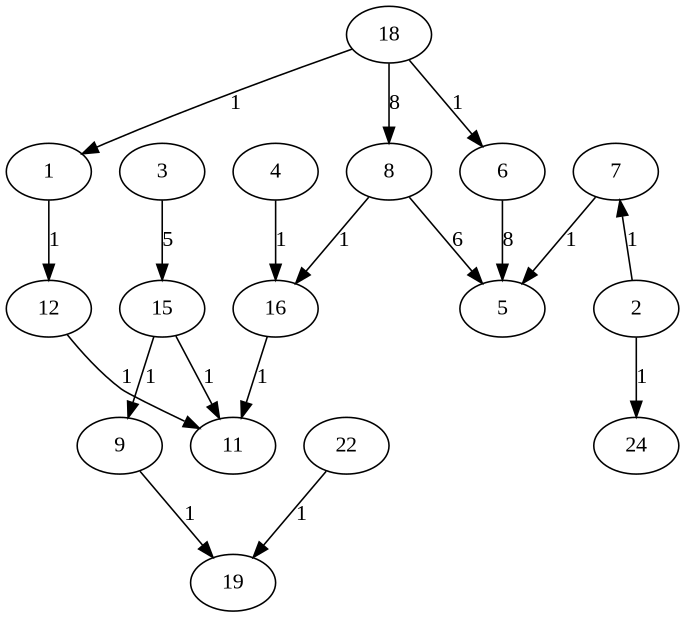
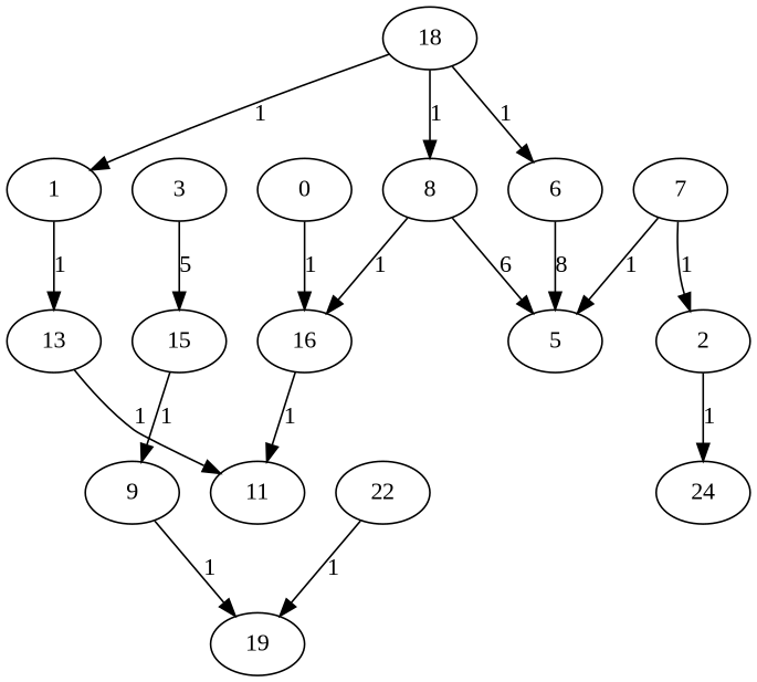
  digraph {
    fontname="Liberation Serif"
    rankdir=TB
    node [fontname="Liberation Serif"]
    edge [fontname="Liberation Serif" penwidth=1 weight=1]
    1
-   13 [label=12]
+   13
    11
    n4 [label=24]
    2
    3
    15
    9
    19
-   4
+   4 [label=0]
    16
    6
    5
    7
    8
    n16 [label=22]
    18
    1 -> 13 [label=1]
    13 -> 11 [label=1]
    2 -> n4 [label=1]
    3 -> 15 [label=5]
-   15 -> 11 [label=1]
    15 -> 9 [label=1]
    9 -> 19 [label=1]
    4 -> 16 [label=1]
    16 -> 11 [label=1]
    6 -> 5 [label=8]
-   2 -> 7 [label=1]
+   7 -> 2 [label=1]
    7 -> 5 [label=1]
    8 -> 16 [label=1]
    8 -> 5 [label=6]
    n16 -> 19 [label=1]
    18 -> 1 [label=1]
    18 -> 6 [label=1]
-   18 -> 8 [label=8]
+   18 -> 8 [label=1]
  }
